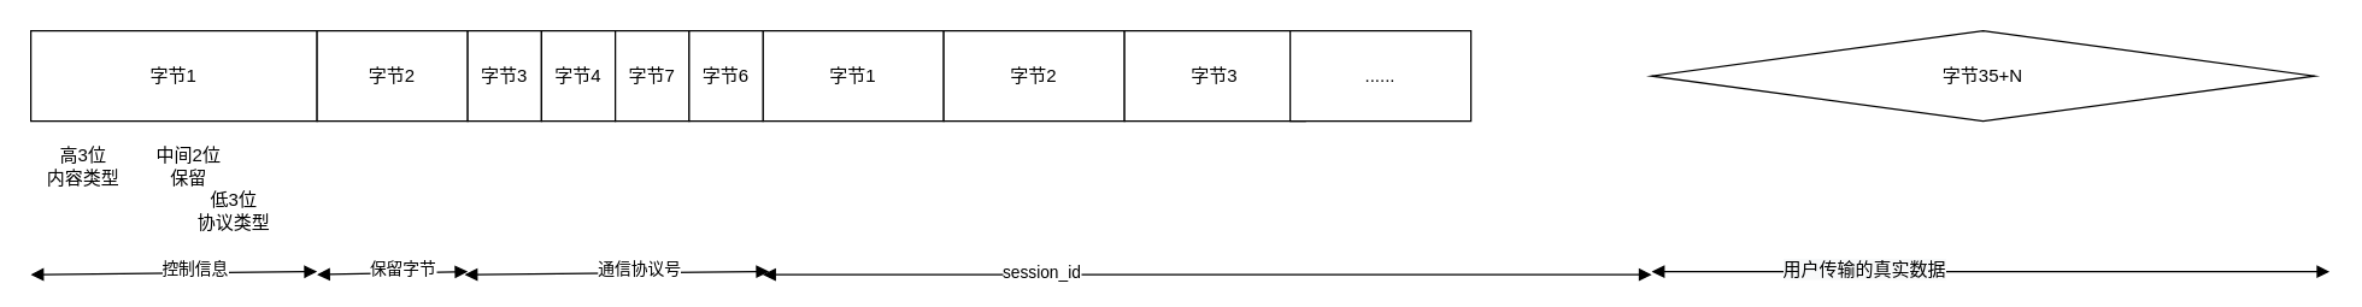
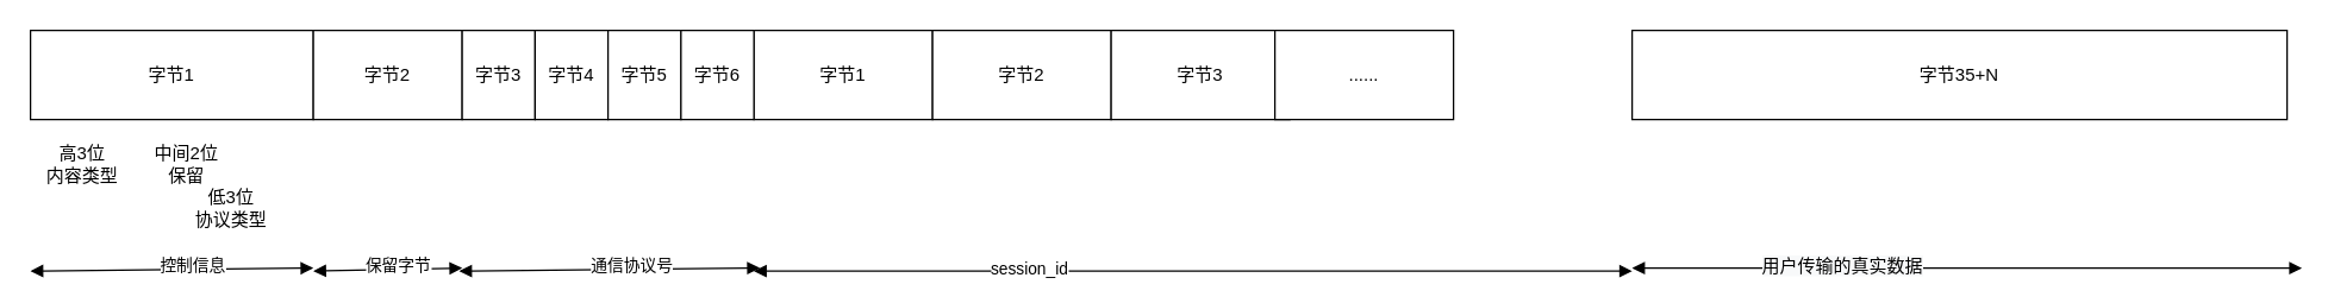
  <mxCell id="0" />
  <mxCell id="1" parent="0" />
  <mxCell id="2" value="字节1" style="rounded=0;whiteSpace=wrap;html=1;" parent="1" vertex="1"><mxGeometry x="506" y="20" width="120" height="60" as="geometry" /></mxCell>
  <mxCell id="3" value="&lt;span&gt;字节2&lt;/span&gt;" style="rounded=0;whiteSpace=wrap;html=1;" parent="1" vertex="1"><mxGeometry x="626" y="20" width="120" height="60" as="geometry" /></mxCell>
  <mxCell id="4" value="&lt;span&gt;字节3&lt;/span&gt;" style="rounded=0;whiteSpace=wrap;html=1;" parent="1" vertex="1"><mxGeometry x="746" y="20" width="120" height="60" as="geometry" /></mxCell>
  <mxCell id="5" value="......" style="rounded=0;whiteSpace=wrap;html=1;" parent="1" vertex="1"><mxGeometry x="856" y="20" width="120" height="60" as="geometry" /></mxCell>
  <mxCell id="6" value="" style="endArrow=block;startArrow=block;endFill=1;startFill=1;html=1;" parent="1" edge="1"><mxGeometry width="160" relative="1" as="geometry"><mxPoint x="506" y="182" as="sourcePoint" /><mxPoint x="1096" y="182" as="targetPoint" /></mxGeometry></mxCell>
  <mxCell id="7" value="session_id" style="edgeLabel;html=1;align=center;verticalAlign=middle;resizable=0;points=[];" parent="6" vertex="1" connectable="0"><mxGeometry x="-0.376" y="2" relative="1" as="geometry"><mxPoint as="offset" /></mxGeometry></mxCell>
  <mxCell id="8" value="字节1" style="rounded=0;whiteSpace=wrap;html=1;" parent="1" vertex="1"><mxGeometry x="20" y="20" width="190" height="60" as="geometry" /></mxCell>
  <mxCell id="9" value="" style="endArrow=block;startArrow=block;endFill=1;startFill=1;html=1;" parent="1" edge="1"><mxGeometry width="160" relative="1" as="geometry"><mxPoint x="20" y="182" as="sourcePoint" /><mxPoint x="210" y="180" as="targetPoint" /></mxGeometry></mxCell>
  <mxCell id="10" value="控制信息" style="edgeLabel;html=1;align=center;verticalAlign=middle;resizable=0;points=[];" parent="9" vertex="1" connectable="0"><mxGeometry x="0.148" y="3" relative="1" as="geometry"><mxPoint as="offset" /></mxGeometry></mxCell>
  <mxCell id="11" value="高3位&lt;br&gt;内容类型" style="text;html=1;strokeColor=none;fillColor=none;align=center;verticalAlign=middle;whiteSpace=wrap;rounded=0;" parent="1" vertex="1"><mxGeometry x="30" y="100" width="50" height="20" as="geometry" /></mxCell>
  <mxCell id="12" value="低3位&lt;br&gt;协议类型" style="text;html=1;strokeColor=none;fillColor=none;align=center;verticalAlign=middle;whiteSpace=wrap;rounded=0;" parent="1" vertex="1"><mxGeometry x="120" y="130" width="70" height="20" as="geometry" /></mxCell>
  <mxCell id="13" value="中间2位&lt;br&gt;保留" style="text;html=1;strokeColor=none;fillColor=none;align=center;verticalAlign=middle;whiteSpace=wrap;rounded=0;" parent="1" vertex="1"><mxGeometry x="100" y="100" width="50" height="20" as="geometry" /></mxCell>
  <mxCell id="14" value="字节2" style="rounded=0;whiteSpace=wrap;html=1;" parent="1" vertex="1"><mxGeometry x="210" y="20" width="100" height="60" as="geometry" /></mxCell>
  <mxCell id="15" value="" style="endArrow=block;startArrow=block;endFill=1;startFill=1;html=1;" parent="1" edge="1"><mxGeometry width="160" relative="1" as="geometry"><mxPoint x="210" y="182" as="sourcePoint" /><mxPoint x="310" y="180" as="targetPoint" /></mxGeometry></mxCell>
  <mxCell id="16" value="保留字节" style="edgeLabel;html=1;align=center;verticalAlign=middle;resizable=0;points=[];" parent="15" vertex="1" connectable="0"><mxGeometry x="0.148" y="3" relative="1" as="geometry"><mxPoint as="offset" /></mxGeometry></mxCell>
- <mxCell id="17" value="字节35+N" style="rhombus;whiteSpace=wrap;html=1;" parent="1" vertex="1"><mxGeometry x="1096" y="20" width="440" height="60" as="geometry" /></mxCell>
+ <mxCell id="17" value="字节35+N" style="rounded=0;whiteSpace=wrap;html=1;" parent="1" vertex="1"><mxGeometry x="1096" y="20" width="440" height="60" as="geometry" /></mxCell>
  <mxCell id="18" value="" style="endArrow=block;startArrow=block;endFill=1;startFill=1;html=1;" parent="1" edge="1"><mxGeometry width="160" relative="1" as="geometry"><mxPoint x="1096" y="180" as="sourcePoint" /><mxPoint x="1546" y="180" as="targetPoint" /></mxGeometry></mxCell>
  <mxCell id="19" value="&lt;span style=&quot;font-size: 12px ; background-color: rgb(248 , 249 , 250)&quot;&gt;用户传输的真实数据&lt;/span&gt;" style="edgeLabel;html=1;align=center;verticalAlign=middle;resizable=0;points=[];" parent="18" vertex="1" connectable="0"><mxGeometry x="-0.376" y="2" relative="1" as="geometry"><mxPoint as="offset" /></mxGeometry></mxCell>
  <mxCell id="20" value="字节3" style="rounded=0;whiteSpace=wrap;html=1;" vertex="1" parent="1"><mxGeometry x="310" y="20" width="49" height="60" as="geometry" /></mxCell>
  <mxCell id="21" value="字节4" style="rounded=0;whiteSpace=wrap;html=1;" vertex="1" parent="1"><mxGeometry x="359" y="20" width="49" height="60" as="geometry" /></mxCell>
- <mxCell id="22" value="字节7" style="rounded=0;whiteSpace=wrap;html=1;" vertex="1" parent="1"><mxGeometry x="408" y="20" width="49" height="60" as="geometry" /></mxCell>
+ <mxCell id="22" value="字节5" style="rounded=0;whiteSpace=wrap;html=1;" vertex="1" parent="1"><mxGeometry x="408" y="20" width="49" height="60" as="geometry" /></mxCell>
  <mxCell id="23" value="字节6" style="rounded=0;whiteSpace=wrap;html=1;" vertex="1" parent="1"><mxGeometry x="457" y="20" width="49" height="60" as="geometry" /></mxCell>
  <mxCell id="24" value="" style="endArrow=block;startArrow=block;endFill=1;startFill=1;html=1;" edge="1" parent="1"><mxGeometry width="160" relative="1" as="geometry"><mxPoint x="308" y="182" as="sourcePoint" /><mxPoint x="510" y="180" as="targetPoint" /></mxGeometry></mxCell>
  <mxCell id="25" value="通信协议号" style="edgeLabel;html=1;align=center;verticalAlign=middle;resizable=0;points=[];" vertex="1" connectable="0" parent="24"><mxGeometry x="0.148" y="3" relative="1" as="geometry"><mxPoint as="offset" /></mxGeometry></mxCell>
